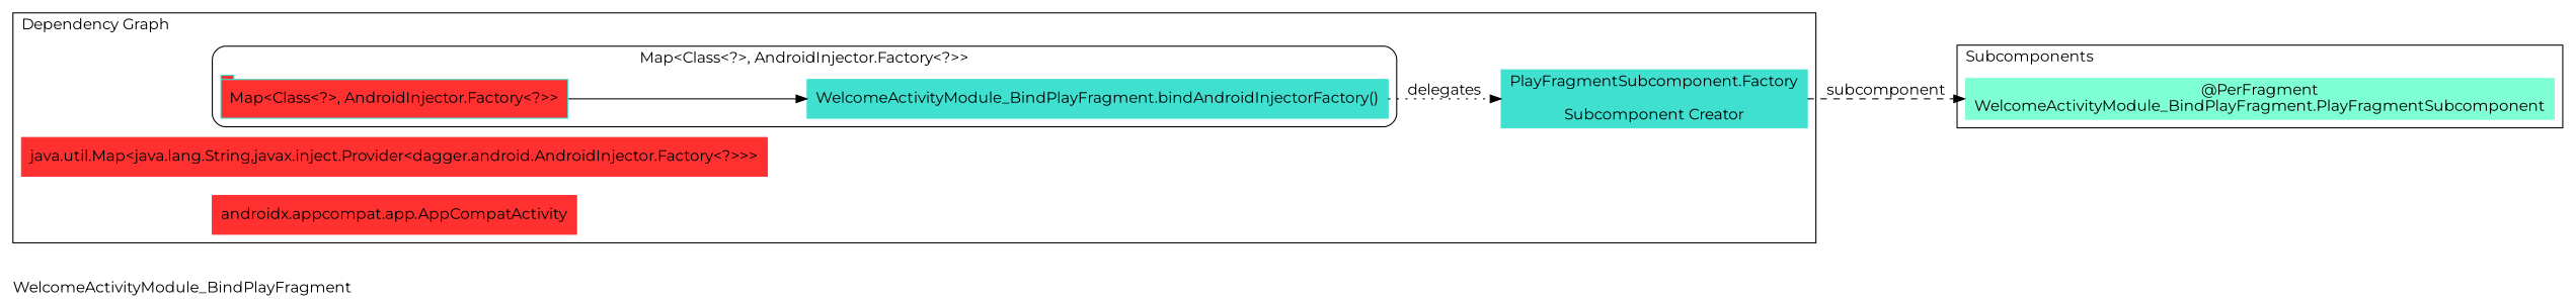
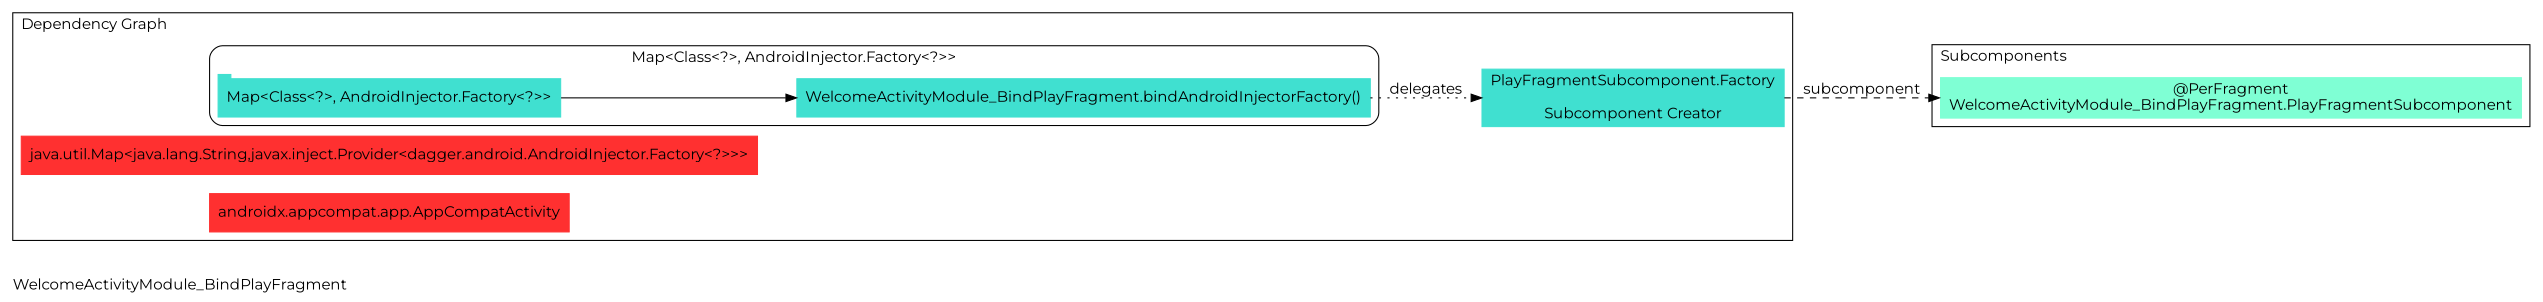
  digraph {
    compound=true
    label=WelcomeActivityModule_BindPlayFragment
    labeljust=l
    rankdir=LR
    fontname=Montserrat
    node [color=turquoise shape=rectangle style=filled fontname=Montserrat]
    edge [fontname=Montserrat]
    n1 [label="WelcomeActivityModule_BindPlayFragment.bindAndroidInjectorFactory()"]
-   n2 [label="Map<Class<?>, AndroidInjector.Factory<?>>" shape=tab fillcolor=firebrick1]
+   n2 [label="Map<Class<?>, AndroidInjector.Factory<?>>" shape=tab]
    n3 [label="PlayFragmentSubcomponent.Factory\n\nSubcomponent Creator"]
    n4 [color=firebrick1 label="java.util.Map<java.lang.String,javax.inject.Provider<dagger.android.AndroidInjector.Factory<?>>>"]
    n5 [color=firebrick1 label="androidx.appcompat.app.AppCompatActivity"]
    n6 [color=aquamarine label="@PerFragment\nWelcomeActivityModule_BindPlayFragment.PlayFragmentSubcomponent"]
    subgraph cluster_1 {
      label="Entry Points"
    }
    subgraph cluster_2 {
      label="Dependency Graph"
      n3
      n4
      n5
      subgraph cluster_3 {
        color=black
        label=<Map<Class<?>, AndroidInjector.Factory<?>>>
        labeljust=c
        style=rounded
        n1
        n2
      }
    }
    subgraph cluster_4 {
      label=Subcomponents
      shape=folder
      n6
    }
    n1 -> n3 [label=delegates style=dotted]
    n2 -> n1
    n3 -> n6 [headport=w label=subcomponent style=dashed]
  }
